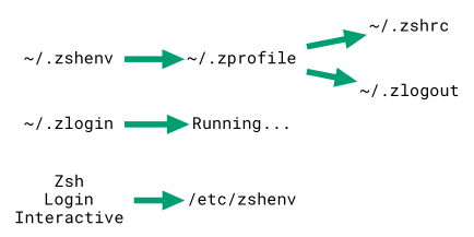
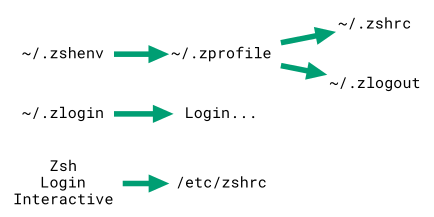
  digraph {
    fontname="Roboto Mono"
    rankdir=LR
    node [fontname="Roboto Mono" shape=none]
    edge [color="#009e73" constraint=true dir=forward fontname="Roboto Mono" penwidth=5 style=solid]
    n1 [label="Zsh\nLogin\nInteractive"]
-   n2 [label="/etc/zshenv"]
+   n2 [label="/etc/zshrc"]
    n3 [label="~/.zlogin"]
-   n4 [label="Running..."]
+   n4 [label="Login..."]
    n5 [label="~/.zshrc"]
    n6 [label="~/.zlogout"]
    n7 [label="~/.zprofile"]
    n8 [label="~/.zshenv"]
    n1 -> n2
    n3 -> n4
    n7 -> n5
    n7 -> n6
    n8 -> n7
  }
